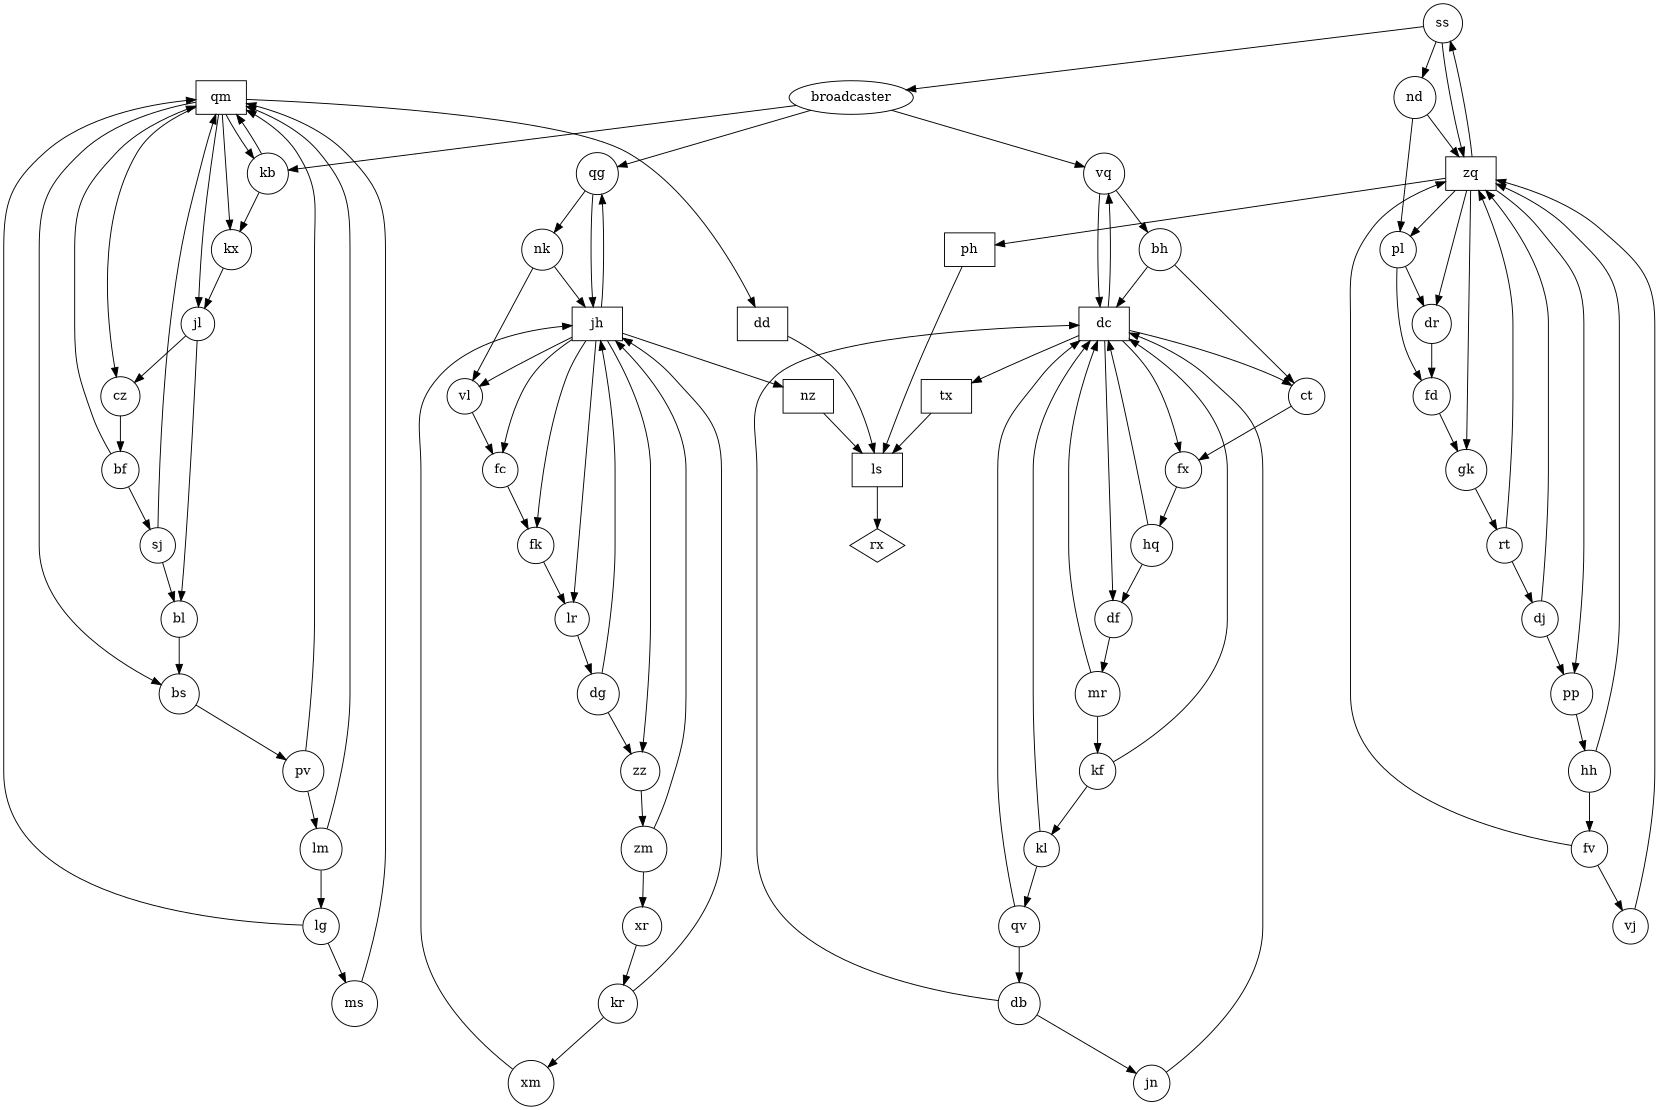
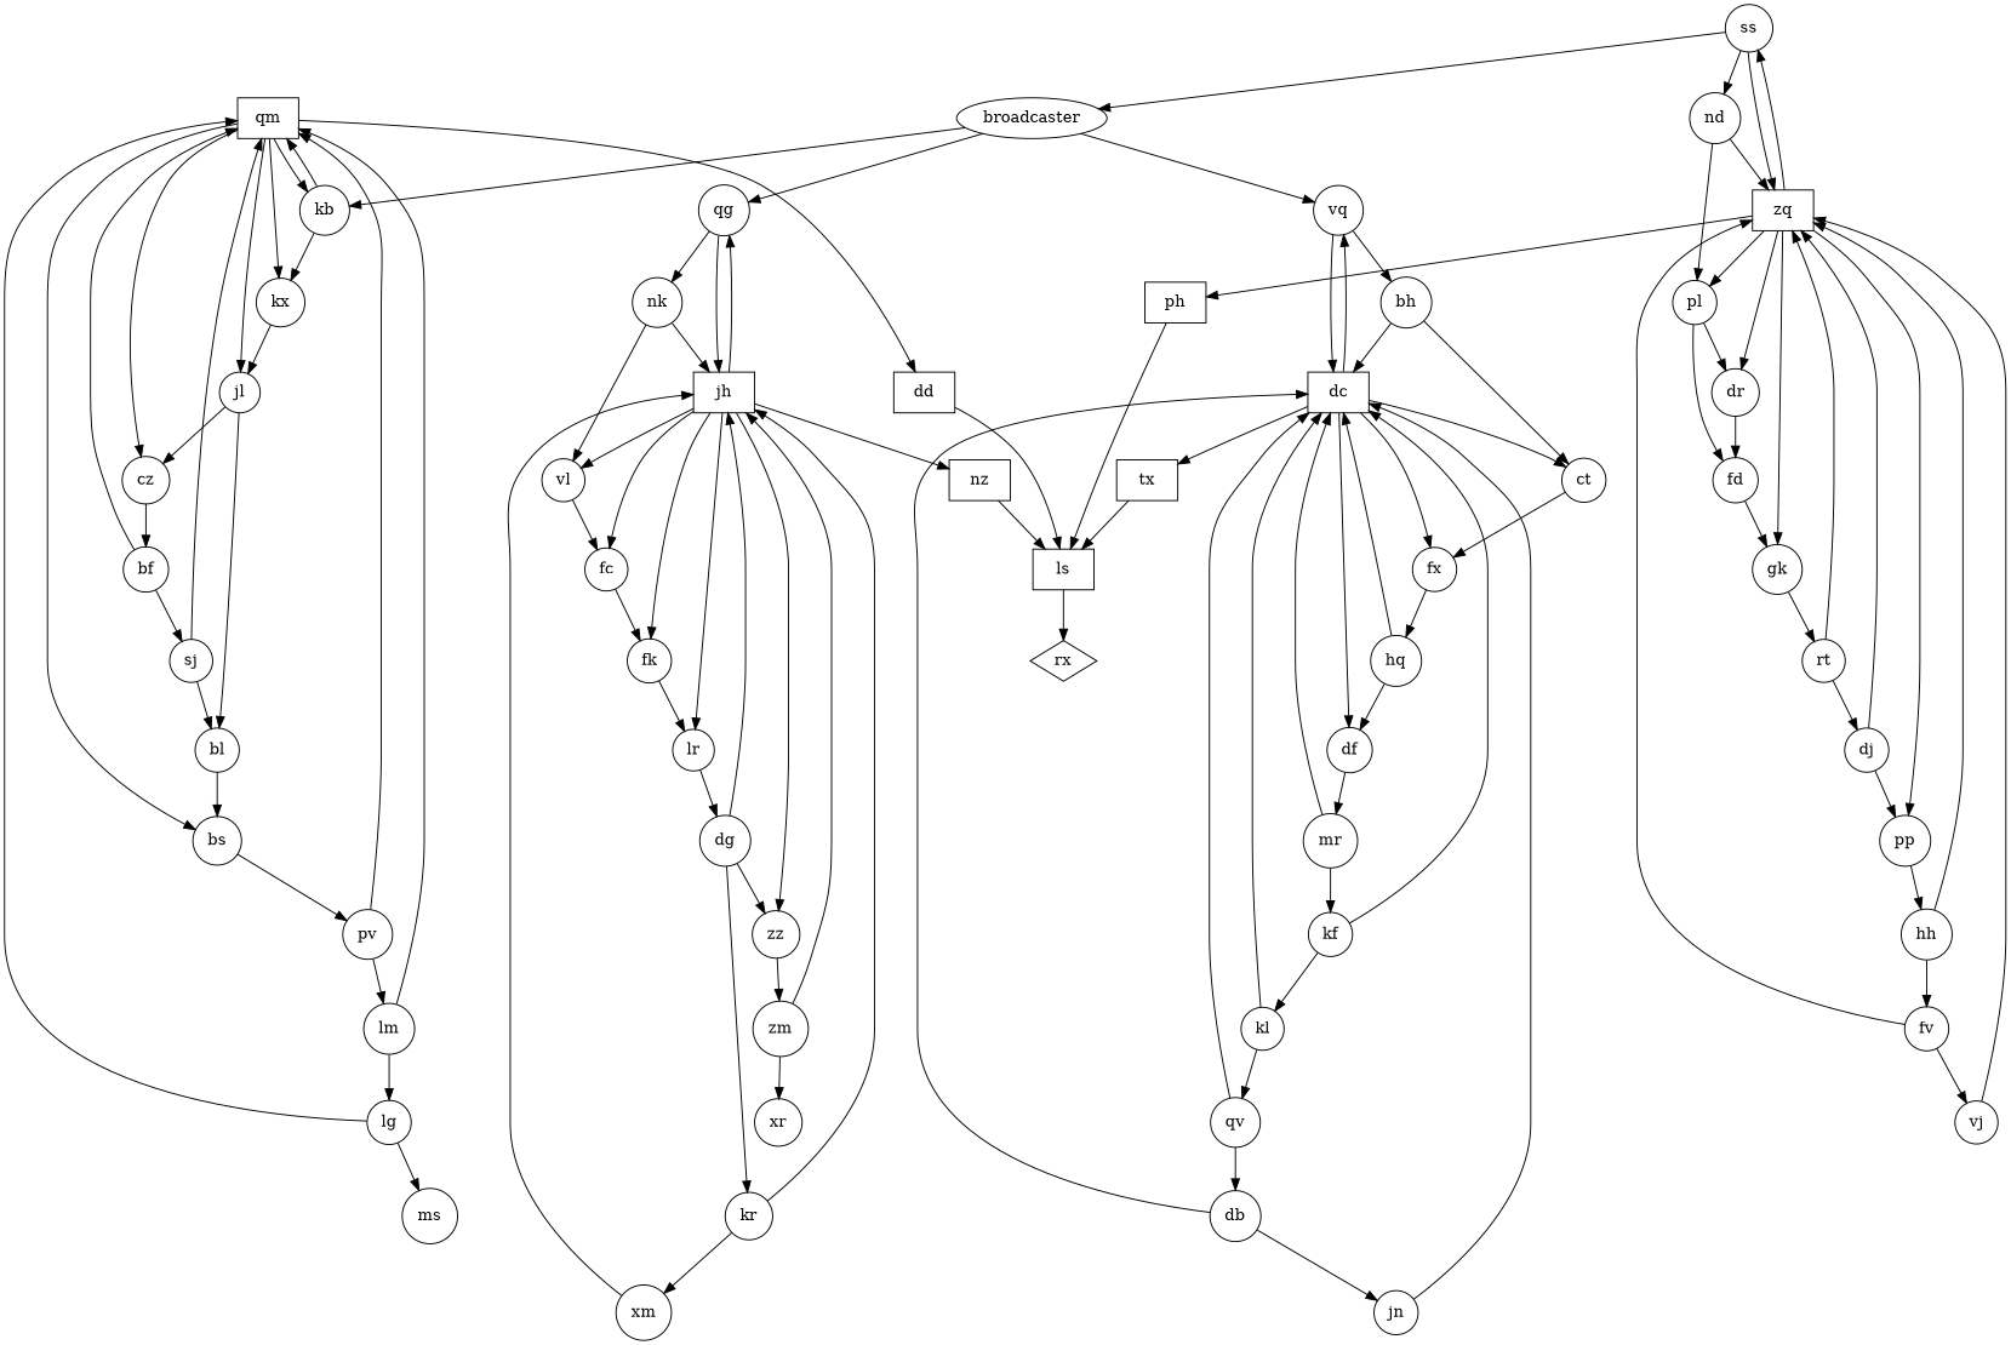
  digraph {
    node [shape=circle]
    qg
    nk
    jh [shape=box]
    vl
    fk
    lr
    zz
    fc
    nz [shape=box]
    lm
    lg
    qm [shape=box]
    ms
    bs
    kx
    jl
    cz
    kb
    dd [shape=box]
    dg
    pp
    hh
    zq [shape=box]
    fv
    bf
    sj
    bl
    db
    jn
    dc [shape=box]
    vq
    ct
    fx
    df
    tx [shape=box]
    kl
    qv
    xm
    ss
    nd
    broadcaster [shape=""]
    pl
    gk
    dr
    ph [shape=box]
    bh
    pv
    fd
    rt
    dj
    vj
    zm
    xr
    kr
    hq
    kf
    mr
    ls [shape=box]
    rx [shape=diamond]
    qg -> nk
    qg -> jh
    nk -> jh
    nk -> vl
    jh -> qg
    jh -> vl
    jh -> fk
    jh -> lr
    jh -> zz
    jh -> fc
    jh -> nz
    vl -> fc
    fk -> lr
    lr -> dg
    zz -> zm
    fc -> fk
    nz -> ls
    lm -> lg
    lm -> qm
    lg -> qm
    lg -> ms
    qm -> bs
    qm -> kx
    qm -> jl
    qm -> cz
    qm -> kb
    qm -> dd
-   ms -> qm
    bs -> pv
    kx -> jl
    jl -> cz
    jl -> bl
    cz -> bf
    kb -> qm
    kb -> kx
    dd -> ls
    dg -> jh
    dg -> zz
    pp -> hh
    hh -> zq
    hh -> fv
    zq -> pp
    zq -> ss
    zq -> pl
    zq -> gk
    zq -> dr
    zq -> ph
    fv -> zq
    fv -> vj
    bf -> qm
    bf -> sj
    sj -> qm
    sj -> bl
    bl -> bs
    db -> jn
    db -> dc
    jn -> dc
    dc -> vq
    dc -> ct
    dc -> fx
    dc -> df
    dc -> tx
    vq -> dc
    vq -> bh
    ct -> fx
    fx -> hq
    df -> mr
    tx -> ls
    kl -> dc
    kl -> qv
    qv -> db
    qv -> dc
    xm -> jh
    ss -> zq
    ss -> nd
    ss -> broadcaster
    nd -> zq
    nd -> pl
    broadcaster -> qg
    broadcaster -> kb
    broadcaster -> vq
    pl -> dr
    pl -> fd
    gk -> rt
    dr -> fd
    ph -> ls
    bh -> dc
    bh -> ct
    pv -> lm
    pv -> qm
    fd -> gk
    rt -> zq
    rt -> dj
    dj -> pp
    dj -> zq
    vj -> zq
    zm -> jh
    zm -> xr
-   xr -> kr
+   dg -> kr
    kr -> jh
    kr -> xm
    hq -> dc
    hq -> df
    kf -> dc
    kf -> kl
    mr -> dc
    mr -> kf
    ls -> rx
  }
